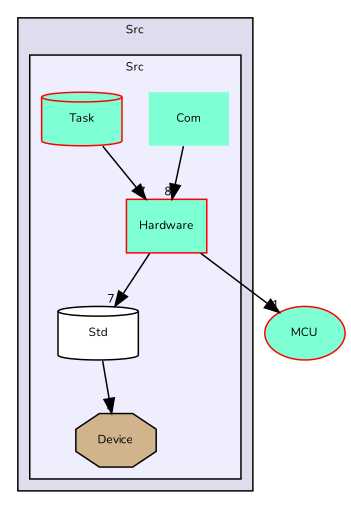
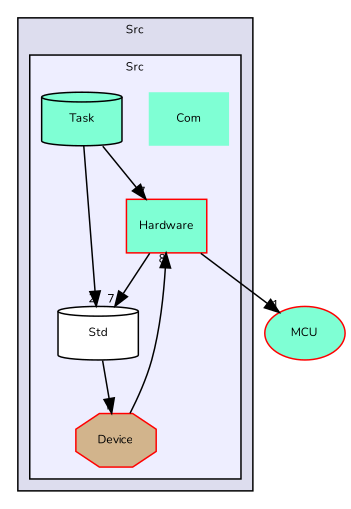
  digraph {
    compound=true
    fontname=Nunito
    node [fillcolor=aquamarine fontname=Nunito fontsize=8 shape=cylinder style=filled color=red]
    edge [fontname=Nunito headlabel=7 labeldistance=1.5 labelfontname=Sans labelfontsize=8]
    n1 [label=Com shape=plaintext color=""]
-   n2 [color=black fillcolor=tan label=Device shape=octagon]
+   n2 [fillcolor=tan label=Device shape=octagon]
    n3 [label=Hardware shape=box]
    n4 [color=black fillcolor=white label=Std]
-   n5 [label=Task]
+   n5 [color=black label=Task]
    n6 [label=MCU shape=ellipse]
    subgraph cluster_1 {
      bgcolor="#ddddee"
      fontsize=8
      label=Src
      pencolor=black
      subgraph cluster_2 {
        bgcolor="#eeeeff"
        fontsize=8
        label=Src
        pencolor=black
        n1
        n2
        n3
        n4
        n5
      }
    }
-   n1 -> n3 [headlabel=8]
+   n2 -> n3 [headlabel=8]
    n3 -> n4
    n3 -> n6 [headlabel=1]
    n4 -> n2 [headlabel=1]
    n5 -> n3
+   n5 -> n4 [headlabel=2]
  }
